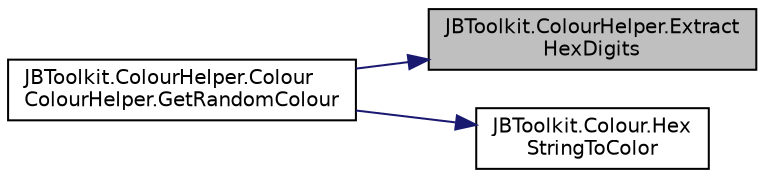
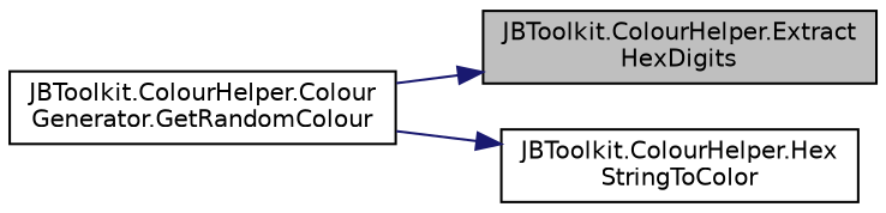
  digraph {
    rankdir=RL
    node [color=black fillcolor=white fontname=Helvetica fontsize=10 shape=record style=filled]
    edge [color=midnightblue dir=back fontname=Helvetica fontsize=10 labelfontname=Helvetica labelfontsize=10 style=solid]
    n1 [fillcolor=grey75 fontcolor=black height=0.2 label="JBToolkit.ColourHelper.Extract\lHexDigits" width=0.4]
-   n2 [height=0.2 label="JBToolkit.ColourHelper.Colour\lColourHelper.GetRandomColour" width=0.4]
-   n3 [height=0.2 label="JBToolkit.Colour.Hex\lStringToColor" width=0.4]
+   n2 [height=0.2 label="JBToolkit.ColourHelper.Colour\lGenerator.GetRandomColour" width=0.4]
+   n3 [height=0.2 label="JBToolkit.ColourHelper.Hex\lStringToColor" width=0.4]
    n1 -> n2
    n3 -> n2
  }
